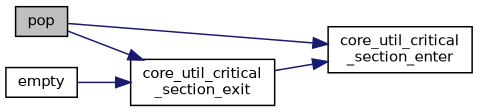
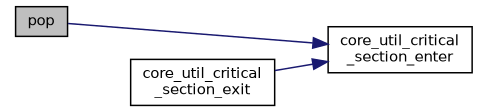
  digraph {
    rankdir=LR
    node [color=black fillcolor=white fontname=Helvetica fontsize=10 shape=record style=filled]
    edge [color=midnightblue fontname=Helvetica fontsize=10 labelfontname=Helvetica labelfontsize=10 style=solid]
    n1 [fillcolor=grey75 fontcolor=black height=0.2 label=pop width=0.4]
    n2 [height=0.2 label="core_util_critical\l_section_enter" width=0.4]
    n3 [height=0.2 label="core_util_critical\l_section_exit" width=0.4]
-   n4 [height=0.2 label=empty width=0.4]
    n1 -> n2
-   n1 -> n3
    n3 -> n2
-   n4 -> n3
  }
